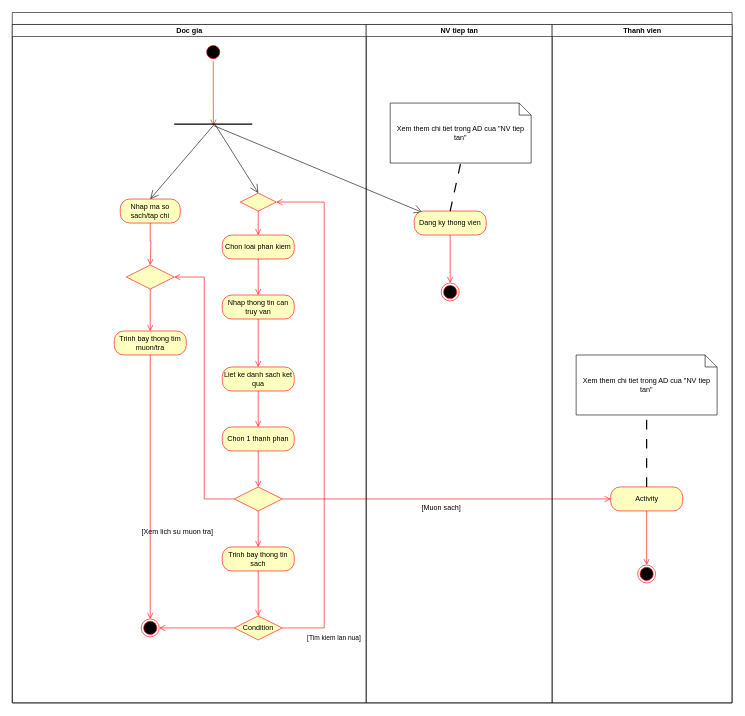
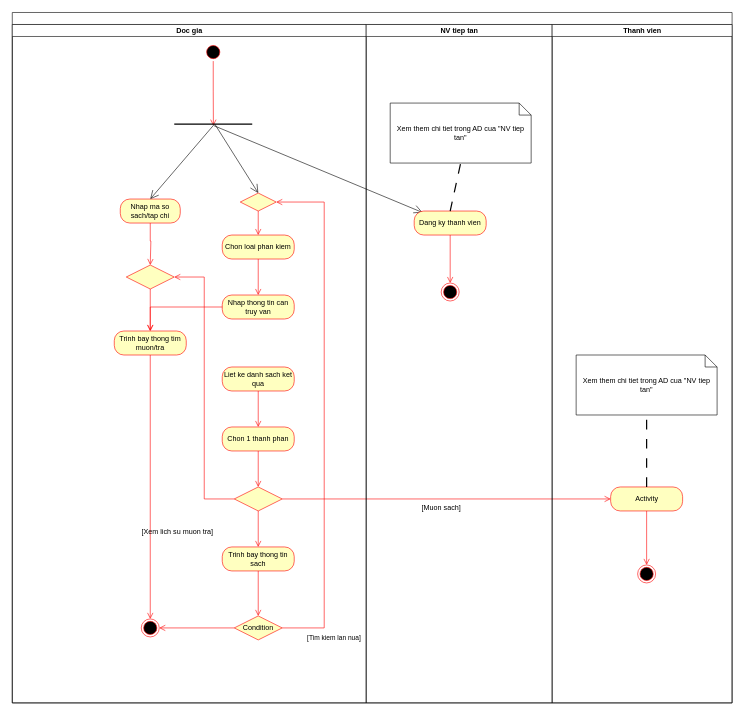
  <mxCell id="0" />
  <mxCell id="1" parent="0" />
  <mxCell id="2" value="" style="ellipse;html=1;shape=startState;fillColor=#000000;strokeColor=#ff0000;" parent="1" vertex="1"><mxGeometry x="340" y="71" width="30" height="30" as="geometry" /></mxCell>
  <mxCell id="3" value="" style="edgeStyle=orthogonalEdgeStyle;html=1;verticalAlign=bottom;endArrow=open;endSize=8;strokeColor=#ff0000;rounded=0;entryX=0.502;entryY=0.767;entryDx=0;entryDy=0;entryPerimeter=0;" parent="1" source="2" target="4" edge="1"><mxGeometry relative="1" as="geometry"><mxPoint x="355" y="281" as="targetPoint" /></mxGeometry></mxCell>
  <mxCell id="4" value="" style="line;strokeWidth=2;html=1;" parent="1" vertex="1"><mxGeometry x="290" y="201" width="130" height="10" as="geometry" /></mxCell>
  <mxCell id="5" value="Nhap ma so sach/tap chi" style="rounded=1;whiteSpace=wrap;html=1;arcSize=40;fontColor=#000000;fillColor=#ffffc0;strokeColor=#ff0000;" parent="1" vertex="1"><mxGeometry x="200" y="331" width="100" height="40" as="geometry" /></mxCell>
  <mxCell id="6" value="" style="edgeStyle=orthogonalEdgeStyle;html=1;verticalAlign=bottom;endArrow=open;endSize=8;strokeColor=#ff0000;rounded=0;entryX=0.5;entryY=0;entryDx=0;entryDy=0;" parent="1" source="5" target="23" edge="1"><mxGeometry relative="1" as="geometry"><mxPoint x="250" y="431" as="targetPoint" /><Array as="points"><mxPoint x="250" y="401" /><mxPoint x="251" y="431" /></Array></mxGeometry></mxCell>
  <mxCell id="7" value="Chon loai phan kiem" style="rounded=1;whiteSpace=wrap;html=1;arcSize=40;fontColor=#000000;fillColor=#ffffc0;strokeColor=#ff0000;" parent="1" vertex="1"><mxGeometry x="370" y="391" width="120" height="40" as="geometry" /></mxCell>
  <mxCell id="8" value="" style="edgeStyle=orthogonalEdgeStyle;html=1;verticalAlign=bottom;endArrow=open;endSize=8;strokeColor=#ff0000;rounded=0;entryX=0.5;entryY=0;entryDx=0;entryDy=0;" parent="1" source="7" target="9" edge="1"><mxGeometry relative="1" as="geometry"><mxPoint x="430" y="491" as="targetPoint" /></mxGeometry></mxCell>
  <mxCell id="9" value="Nhap thong tin can truy van" style="rounded=1;whiteSpace=wrap;html=1;arcSize=40;fontColor=#000000;fillColor=#ffffc0;strokeColor=#ff0000;" parent="1" vertex="1"><mxGeometry x="370" y="491" width="120" height="40" as="geometry" /></mxCell>
- <mxCell id="10" value="" style="edgeStyle=orthogonalEdgeStyle;html=1;verticalAlign=bottom;endArrow=open;endSize=8;strokeColor=#ff0000;rounded=0;entryX=0.5;entryY=0;entryDx=0;entryDy=0;" parent="1" source="9" target="11" edge="1"><mxGeometry relative="1" as="geometry"><mxPoint x="430" y="601" as="targetPoint" /></mxGeometry></mxCell>
+ <mxCell id="10" value="" style="edgeStyle=orthogonalEdgeStyle;html=1;verticalAlign=bottom;endArrow=open;endSize=8;strokeColor=#ff0000;rounded=0;" parent="1" source="9" target="13" edge="1"><mxGeometry relative="1" as="geometry"><mxPoint x="430" y="601" as="targetPoint" /></mxGeometry></mxCell>
  <mxCell id="11" value="Liet ke danh sach ket qua" style="rounded=1;whiteSpace=wrap;html=1;arcSize=40;fontColor=#000000;fillColor=#ffffc0;strokeColor=#ff0000;" parent="1" vertex="1"><mxGeometry x="370" y="611" width="120" height="40" as="geometry" /></mxCell>
  <mxCell id="12" value="" style="edgeStyle=orthogonalEdgeStyle;html=1;verticalAlign=bottom;endArrow=open;endSize=8;strokeColor=#ff0000;rounded=0;" parent="1" source="11" edge="1"><mxGeometry relative="1" as="geometry"><mxPoint x="430" y="711" as="targetPoint" /></mxGeometry></mxCell>
  <mxCell id="13" value="Trinh bay thong tim muon/tra" style="rounded=1;whiteSpace=wrap;html=1;arcSize=40;fontColor=#000000;fillColor=#ffffc0;strokeColor=#ff0000;" parent="1" vertex="1"><mxGeometry x="190" y="551" width="120" height="40" as="geometry" /></mxCell>
  <mxCell id="14" value="" style="edgeStyle=orthogonalEdgeStyle;html=1;verticalAlign=bottom;endArrow=open;endSize=8;strokeColor=#ff0000;rounded=0;entryX=0.5;entryY=0;entryDx=0;entryDy=0;" parent="1" source="13" target="19" edge="1"><mxGeometry relative="1" as="geometry"><mxPoint x="250" y="651" as="targetPoint" /><Array as="points" /></mxGeometry></mxCell>
  <mxCell id="15" value="Chon 1 thanh phan" style="rounded=1;whiteSpace=wrap;html=1;arcSize=40;fontColor=#000000;fillColor=#ffffc0;strokeColor=#ff0000;" parent="1" vertex="1"><mxGeometry x="370" y="711" width="120" height="40" as="geometry" /></mxCell>
  <mxCell id="16" value="" style="edgeStyle=orthogonalEdgeStyle;html=1;verticalAlign=bottom;endArrow=open;endSize=8;strokeColor=#ff0000;rounded=0;entryX=0.5;entryY=0;entryDx=0;entryDy=0;" parent="1" source="15" target="25" edge="1"><mxGeometry relative="1" as="geometry"><mxPoint x="430" y="811" as="targetPoint" /></mxGeometry></mxCell>
  <mxCell id="17" value="Trinh bay thong tin sach" style="rounded=1;whiteSpace=wrap;html=1;arcSize=40;fontColor=#000000;fillColor=#ffffc0;strokeColor=#ff0000;" parent="1" vertex="1"><mxGeometry x="370" y="911" width="120" height="40" as="geometry" /></mxCell>
  <mxCell id="18" value="" style="edgeStyle=orthogonalEdgeStyle;html=1;verticalAlign=bottom;endArrow=open;endSize=8;strokeColor=#ff0000;rounded=0;entryX=0.5;entryY=0;entryDx=0;entryDy=0;" parent="1" source="17" target="28" edge="1"><mxGeometry relative="1" as="geometry"><mxPoint x="430" y="1011" as="targetPoint" /></mxGeometry></mxCell>
  <mxCell id="19" value="" style="ellipse;html=1;shape=endState;fillColor=#000000;strokeColor=#ff0000;" parent="1" vertex="1"><mxGeometry x="235" y="1031" width="30" height="30" as="geometry" /></mxCell>
  <mxCell id="20" value="" style="endArrow=open;endFill=1;endSize=12;html=1;rounded=0;entryX=0.115;entryY=0.06;entryDx=0;entryDy=0;entryPerimeter=0;exitX=0.51;exitY=0.777;exitDx=0;exitDy=0;exitPerimeter=0;" parent="1" source="4" target="40" edge="1"><mxGeometry width="160" relative="1" as="geometry"><mxPoint x="360" y="276" as="sourcePoint" /><mxPoint x="730" y="381" as="targetPoint" /></mxGeometry></mxCell>
  <mxCell id="21" value="" style="endArrow=open;endFill=1;endSize=12;html=1;rounded=0;exitX=0.508;exitY=0.633;exitDx=0;exitDy=0;exitPerimeter=0;entryX=0.5;entryY=0;entryDx=0;entryDy=0;" parent="1" source="4" target="5" edge="1"><mxGeometry width="160" relative="1" as="geometry"><mxPoint x="270" y="311" as="sourcePoint" /><mxPoint x="430" y="311" as="targetPoint" /></mxGeometry></mxCell>
  <mxCell id="22" value="" style="endArrow=open;endFill=1;endSize=12;html=1;rounded=0;entryX=0.5;entryY=0;entryDx=0;entryDy=0;exitX=0.518;exitY=0.469;exitDx=0;exitDy=0;exitPerimeter=0;" parent="1" source="4" target="31" edge="1"><mxGeometry width="160" relative="1" as="geometry"><mxPoint x="360" y="277" as="sourcePoint" /><mxPoint x="400" y="341" as="targetPoint" /></mxGeometry></mxCell>
  <mxCell id="23" value="" style="rhombus;whiteSpace=wrap;html=1;fontColor=#000000;fillColor=#ffffc0;strokeColor=#ff0000;" parent="1" vertex="1"><mxGeometry x="210" y="441" width="80" height="40" as="geometry" /></mxCell>
  <mxCell id="24" value="" style="edgeStyle=orthogonalEdgeStyle;html=1;align=left;verticalAlign=top;endArrow=open;endSize=8;strokeColor=#ff0000;rounded=0;entryX=0.5;entryY=0;entryDx=0;entryDy=0;" parent="1" source="23" target="13" edge="1"><mxGeometry x="-1" relative="1" as="geometry"><mxPoint x="250" y="531" as="targetPoint" /></mxGeometry></mxCell>
  <mxCell id="25" value="" style="rhombus;whiteSpace=wrap;html=1;fontColor=#000000;fillColor=#ffffc0;strokeColor=#ff0000;" parent="1" vertex="1"><mxGeometry x="390" y="811" width="80" height="40" as="geometry" /></mxCell>
  <mxCell id="26" value="" style="edgeStyle=orthogonalEdgeStyle;html=1;align=left;verticalAlign=bottom;endArrow=open;endSize=8;strokeColor=#ff0000;rounded=0;exitX=0;exitY=0.5;exitDx=0;exitDy=0;entryX=1;entryY=0.5;entryDx=0;entryDy=0;" parent="1" source="25" target="23" edge="1"><mxGeometry x="-1" relative="1" as="geometry"><mxPoint x="570" y="771" as="targetPoint" /></mxGeometry></mxCell>
  <mxCell id="27" value="" style="edgeStyle=orthogonalEdgeStyle;html=1;align=left;verticalAlign=top;endArrow=open;endSize=8;strokeColor=#ff0000;rounded=0;entryX=0.5;entryY=0;entryDx=0;entryDy=0;" parent="1" source="25" target="17" edge="1"><mxGeometry x="1" y="67" relative="1" as="geometry"><mxPoint x="440" y="921" as="targetPoint" /><mxPoint x="-37" y="60" as="offset" /></mxGeometry></mxCell>
  <mxCell id="28" value="Condition" style="rhombus;whiteSpace=wrap;html=1;fontColor=#000000;fillColor=#ffffc0;strokeColor=#ff0000;" parent="1" vertex="1"><mxGeometry x="390" y="1026" width="80" height="40" as="geometry" /></mxCell>
  <mxCell id="29" value="[Tim kiem lan nua]" style="edgeStyle=orthogonalEdgeStyle;html=1;align=left;verticalAlign=bottom;endArrow=open;endSize=8;strokeColor=#ff0000;rounded=0;entryX=1;entryY=0.5;entryDx=0;entryDy=0;" parent="1" source="28" target="31" edge="1"><mxGeometry x="-0.906" y="-25" relative="1" as="geometry"><mxPoint x="600" y="631" as="targetPoint" /><Array as="points"><mxPoint x="540" y="1046" /><mxPoint x="540" y="336" /></Array><mxPoint as="offset" /></mxGeometry></mxCell>
  <mxCell id="30" value="" style="edgeStyle=orthogonalEdgeStyle;html=1;align=left;verticalAlign=top;endArrow=open;endSize=8;strokeColor=#ff0000;rounded=0;exitX=0;exitY=0.5;exitDx=0;exitDy=0;entryX=1;entryY=0.5;entryDx=0;entryDy=0;" parent="1" source="28" target="19" edge="1"><mxGeometry x="-1" relative="1" as="geometry"><mxPoint x="430" y="1071" as="targetPoint" /></mxGeometry></mxCell>
  <mxCell id="31" value="" style="rhombus;whiteSpace=wrap;html=1;fontColor=#000000;fillColor=#ffffc0;strokeColor=#ff0000;" parent="1" vertex="1"><mxGeometry x="400" y="321" width="60" height="30" as="geometry" /></mxCell>
  <mxCell id="32" value="" style="edgeStyle=orthogonalEdgeStyle;html=1;align=left;verticalAlign=top;endArrow=open;endSize=8;strokeColor=#ff0000;rounded=0;entryX=0.5;entryY=0;entryDx=0;entryDy=0;" parent="1" source="31" target="7" edge="1"><mxGeometry x="-0.999" y="-10" relative="1" as="geometry"><mxPoint x="460" y="411" as="targetPoint" /><mxPoint as="offset" /></mxGeometry></mxCell>
  <mxCell id="33" value="[Xem lich su muon tra]" style="text;html=1;align=center;verticalAlign=middle;resizable=0;points=[];autosize=1;strokeColor=none;fillColor=none;" parent="1" vertex="1"><mxGeometry x="225" y="871" width="140" height="30" as="geometry" /></mxCell>
  <mxCell id="34" value="" style="edgeStyle=orthogonalEdgeStyle;html=1;verticalAlign=bottom;endArrow=open;endSize=8;strokeColor=#ff0000;rounded=0;exitX=1;exitY=0.5;exitDx=0;exitDy=0;entryX=0;entryY=0.5;entryDx=0;entryDy=0;" parent="1" source="25" target="45" edge="1"><mxGeometry relative="1" as="geometry"><mxPoint x="680" y="831" as="targetPoint" /><mxPoint x="520" y="811" as="sourcePoint" /></mxGeometry></mxCell>
  <mxCell id="35" value="" style="swimlane;childLayout=stackLayout;resizeParent=1;resizeParentMax=0;startSize=20;html=1;" parent="1" vertex="1"><mxGeometry x="20" y="20" width="1200" height="1151" as="geometry" /></mxCell>
  <mxCell id="36" value="Doc gia" style="swimlane;startSize=20;html=1;" parent="35" vertex="1"><mxGeometry y="20" width="590" height="1131" as="geometry" /></mxCell>
  <mxCell id="37" value="NV tiep tan" style="swimlane;startSize=20;html=1;" parent="35" vertex="1"><mxGeometry x="590" y="20" width="310" height="1131" as="geometry" /></mxCell>
  <mxCell id="38" value="[Muon sach]" style="text;html=1;align=center;verticalAlign=middle;resizable=0;points=[];autosize=1;strokeColor=none;fillColor=none;" parent="37" vertex="1"><mxGeometry x="80.0" y="791" width="90" height="30" as="geometry" /></mxCell>
  <mxCell id="39" value="Xem them chi tiet trong AD cua &quot;NV tiep tan&quot;" style="shape=note;size=20;whiteSpace=wrap;html=1;" parent="37" vertex="1"><mxGeometry x="40" y="131" width="235" height="100" as="geometry" /></mxCell>
- <mxCell id="40" value="Dang ky thong vien" style="rounded=1;whiteSpace=wrap;html=1;arcSize=40;fontColor=#000000;fillColor=#ffffc0;strokeColor=#ff0000;" parent="37" vertex="1"><mxGeometry x="80" y="311" width="120" height="40" as="geometry" /></mxCell>
+ <mxCell id="40" value="Dang ky thanh vien" style="rounded=1;whiteSpace=wrap;html=1;arcSize=40;fontColor=#000000;fillColor=#ffffc0;strokeColor=#ff0000;" parent="37" vertex="1"><mxGeometry x="80" y="311" width="120" height="40" as="geometry" /></mxCell>
  <mxCell id="41" value="" style="endArrow=none;dashed=1;html=1;dashPattern=8 8;strokeWidth=2;rounded=0;entryX=0.5;entryY=1;entryDx=0;entryDy=0;entryPerimeter=0;exitX=0.5;exitY=0;exitDx=0;exitDy=0;" parent="37" source="40" target="39" edge="1"><mxGeometry width="50" height="50" relative="1" as="geometry"><mxPoint x="120" y="401" as="sourcePoint" /><mxPoint x="170" y="351" as="targetPoint" /></mxGeometry></mxCell>
  <mxCell id="42" value="" style="ellipse;html=1;shape=endState;fillColor=#000000;strokeColor=#ff0000;" parent="37" vertex="1"><mxGeometry x="125" y="431" width="30" height="30" as="geometry" /></mxCell>
  <mxCell id="43" value="" style="edgeStyle=orthogonalEdgeStyle;html=1;verticalAlign=bottom;endArrow=open;endSize=8;strokeColor=#ff0000;rounded=0;entryX=0.5;entryY=0;entryDx=0;entryDy=0;" parent="37" source="40" target="42" edge="1"><mxGeometry relative="1" as="geometry"><mxPoint x="130" y="431" as="targetPoint" /></mxGeometry></mxCell>
  <mxCell id="44" value="Thanh vien" style="swimlane;startSize=20;html=1;" parent="35" vertex="1"><mxGeometry x="900" y="20" width="300" height="1131" as="geometry" /></mxCell>
  <mxCell id="45" value="Activity" style="rounded=1;whiteSpace=wrap;html=1;arcSize=40;fontColor=#000000;fillColor=#ffffc0;strokeColor=#ff0000;" parent="44" vertex="1"><mxGeometry x="97.5" y="771" width="120" height="40" as="geometry" /></mxCell>
  <mxCell id="46" value="" style="edgeStyle=orthogonalEdgeStyle;html=1;verticalAlign=bottom;endArrow=open;endSize=8;strokeColor=#ff0000;rounded=0;entryX=0.5;entryY=0;entryDx=0;entryDy=0;" parent="44" source="45" target="47" edge="1"><mxGeometry relative="1" as="geometry"><mxPoint x="157.5" y="871" as="targetPoint" /></mxGeometry></mxCell>
  <mxCell id="47" value="" style="ellipse;html=1;shape=endState;fillColor=#000000;strokeColor=#ff0000;" parent="44" vertex="1"><mxGeometry x="142.5" y="901" width="30" height="30" as="geometry" /></mxCell>
  <mxCell id="48" value="Xem them chi tiet trong AD cua &quot;NV tiep tan&quot;" style="shape=note;size=20;whiteSpace=wrap;html=1;" parent="44" vertex="1"><mxGeometry x="40" y="551" width="235" height="100" as="geometry" /></mxCell>
  <mxCell id="49" value="" style="endArrow=none;dashed=1;html=1;dashPattern=8 8;strokeWidth=2;rounded=0;entryX=0.5;entryY=1;entryDx=0;entryDy=0;entryPerimeter=0;exitX=0.5;exitY=0;exitDx=0;exitDy=0;" parent="44" source="45" target="48" edge="1"><mxGeometry width="50" height="50" relative="1" as="geometry"><mxPoint x="195" y="681" as="sourcePoint" /><mxPoint x="235" y="721" as="targetPoint" /></mxGeometry></mxCell>
